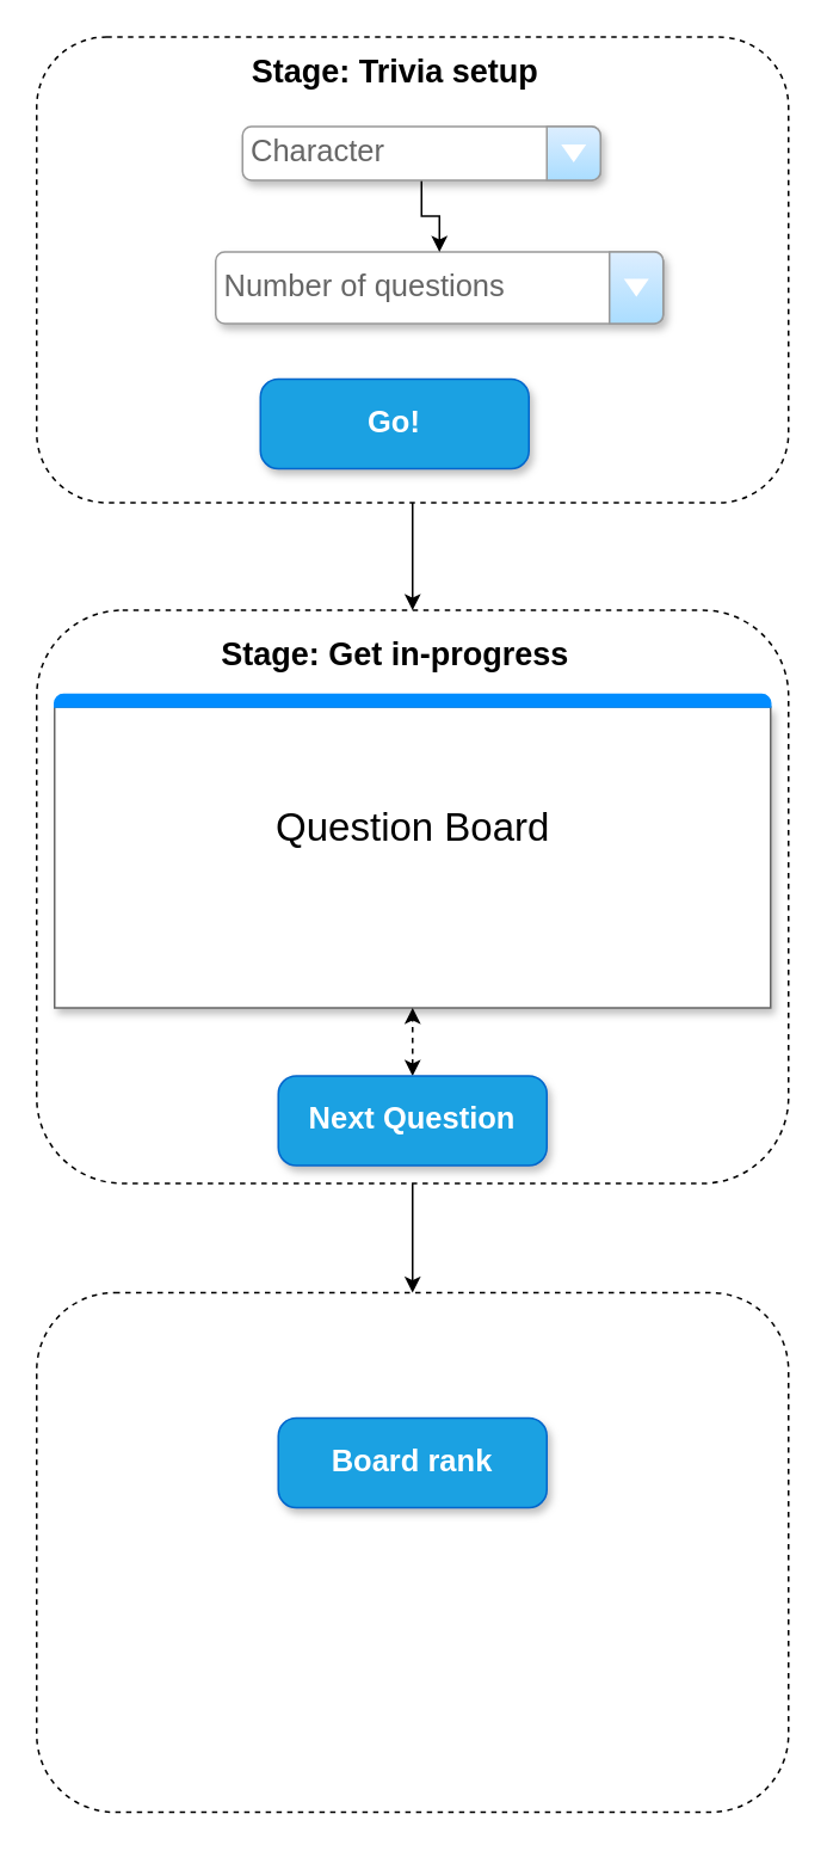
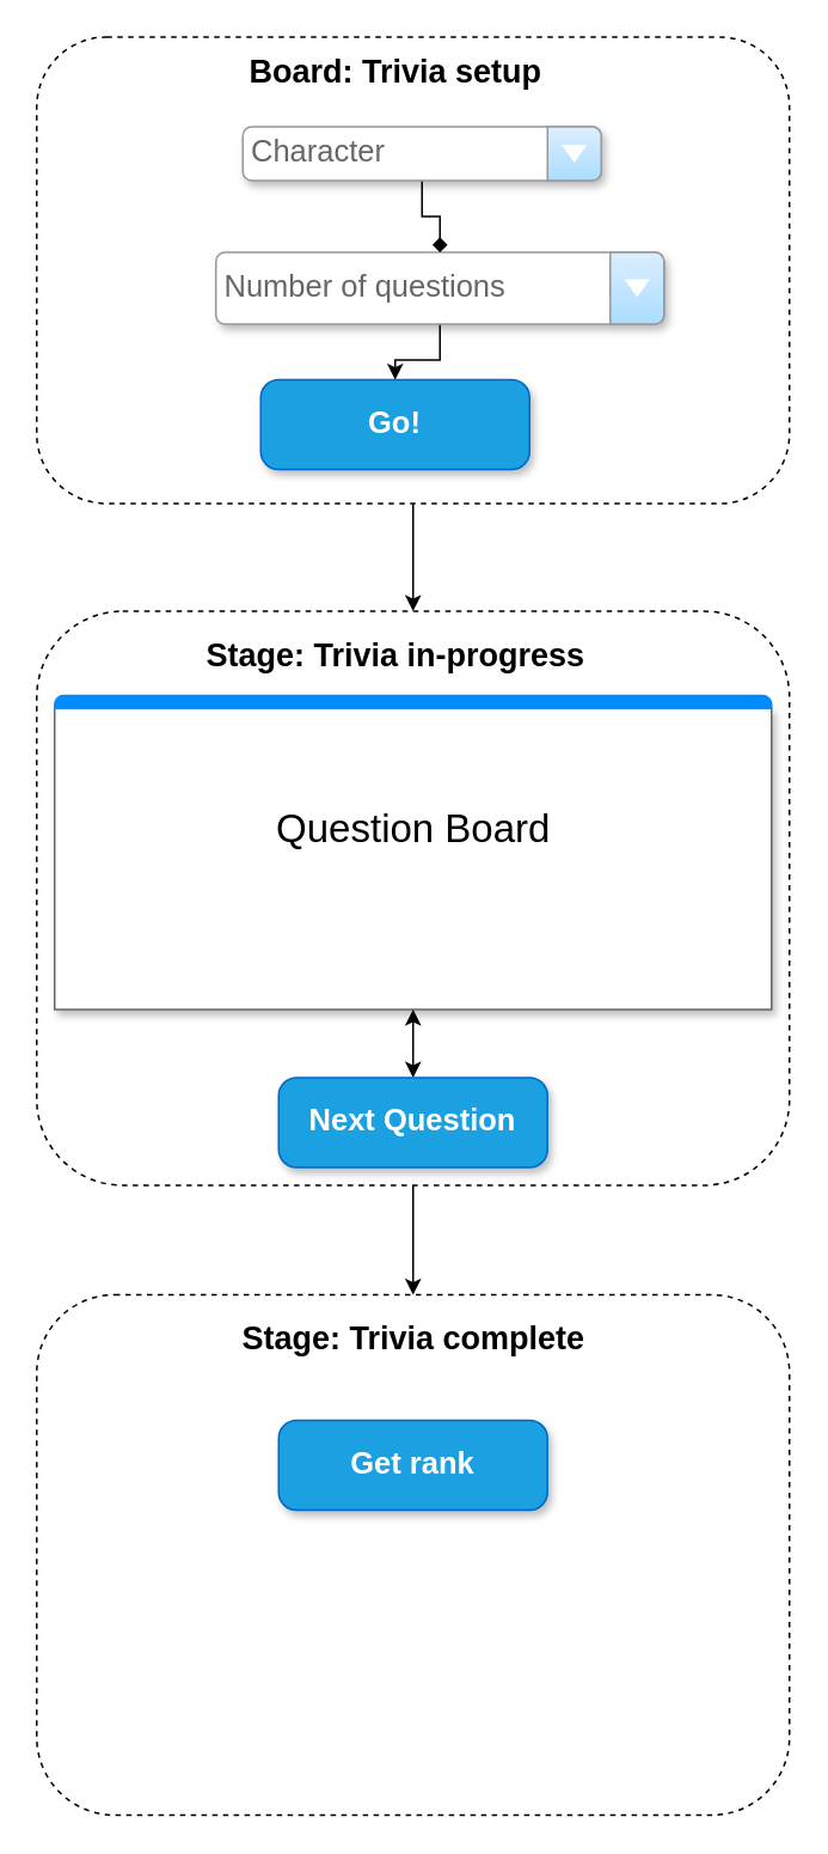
  <mxCell id="0" />
  <mxCell id="1" parent="0" />
  <mxCell id="2" value="" style="rounded=1;whiteSpace=wrap;html=1;dashed=1;" vertex="1" parent="1"><mxGeometry x="20" y="721" width="420" height="290" as="geometry" /></mxCell>
  <mxCell id="3" value="" style="edgeStyle=none;rounded=0;orthogonalLoop=1;jettySize=auto;html=1;startArrow=none;startFill=0;endArrow=classic;endFill=1;fontSize=22;" edge="1" parent="1" source="4" target="2"><mxGeometry relative="1" as="geometry" /></mxCell>
  <mxCell id="4" value="" style="rounded=1;whiteSpace=wrap;html=1;dashed=1;" vertex="1" parent="1"><mxGeometry x="20" y="340" width="420" height="320" as="geometry" /></mxCell>
  <mxCell id="5" value="" style="edgeStyle=none;rounded=0;orthogonalLoop=1;jettySize=auto;html=1;startArrow=none;startFill=0;endArrow=classic;endFill=1;fontSize=22;entryX=0.5;entryY=0;entryDx=0;entryDy=0;" edge="1" parent="1" source="6" target="4"><mxGeometry relative="1" as="geometry"><mxPoint x="230" y="330" as="targetPoint" /></mxGeometry></mxCell>
  <mxCell id="6" value="" style="rounded=1;whiteSpace=wrap;html=1;dashed=1;" vertex="1" parent="1"><mxGeometry x="20" y="20" width="420" height="260" as="geometry" /></mxCell>
  <mxCell id="7" value="Go!" style="strokeWidth=1;shadow=1;align=center;html=1;shape=mxgraph.mockup.buttons.button;mainText=;buttonStyle=round;fontSize=17;fontStyle=1;fillColor=#1ba1e2;whiteSpace=wrap;fontColor=#ffffff;perimeterSpacing=0;strokeColor=#0066CC;sketch=0;" vertex="1" parent="1"><mxGeometry x="145" y="211" width="150" height="50" as="geometry" /></mxCell>
+ <mxCell id="8" value="" style="edgeStyle=orthogonalEdgeStyle;rounded=0;orthogonalLoop=1;jettySize=auto;html=1;" edge="1" parent="1" source="9" target="7"><mxGeometry relative="1" as="geometry" /></mxCell>
  <mxCell id="9" value="Number of questions" style="strokeWidth=1;shadow=1;dashed=0;align=center;html=1;shape=mxgraph.mockup.forms.comboBox;strokeColor=#999999;fillColor=#ddeeff;align=left;fillColor2=#aaddff;mainText=;fontColor=#666666;fontSize=17;spacingLeft=3;" vertex="1" parent="1"><mxGeometry x="120" y="140" width="250" height="40" as="geometry" /></mxCell>
  <mxCell id="10" value="Question Board" style="strokeWidth=1;shadow=1;dashed=0;align=center;html=1;shape=mxgraph.mockup.containers.marginRect2;rectMarginTop=32;strokeColor=#666666;gradientColor=none;fontSize=22;" vertex="1" parent="1"><mxGeometry x="30" y="362" width="400" height="200" as="geometry" /></mxCell>
  <mxCell id="11" value="" style="strokeWidth=1;shadow=0;dashed=0;align=center;html=1;shape=mxgraph.mockup.containers.topButton;rSize=5;strokeColor=#008cff;fillColor=#008cff;gradientColor=none;resizeWidth=1;movable=0;deletable=1;" vertex="1" parent="10"><mxGeometry width="400" height="7" relative="1" as="geometry"><mxPoint y="25" as="offset" /></mxGeometry></mxCell>
- <mxCell id="12" value="" style="rounded=0;orthogonalLoop=1;jettySize=auto;html=1;fontSize=18;startArrow=classic;startFill=1;dashed=1;" edge="1" parent="1" source="13" target="10"><mxGeometry relative="1" as="geometry" /></mxCell>
+ <mxCell id="12" value="" style="rounded=0;orthogonalLoop=1;jettySize=auto;html=1;fontSize=18;startArrow=classic;startFill=1;" edge="1" parent="1" source="13" target="10"><mxGeometry relative="1" as="geometry" /></mxCell>
  <mxCell id="13" value="Next Question" style="strokeWidth=1;shadow=1;align=center;html=1;shape=mxgraph.mockup.buttons.button;strokeColor=#0066CC;fontColor=#ffffff;mainText=;buttonStyle=round;fontSize=17;fontStyle=1;fillColor=#1ba1e2;whiteSpace=wrap;sketch=0;" vertex="1" parent="1"><mxGeometry x="155" y="600" width="150" height="50" as="geometry" /></mxCell>
- <mxCell id="14" value="Board rank" style="strokeWidth=1;shadow=1;align=center;html=1;shape=mxgraph.mockup.buttons.button;strokeColor=#0066CC;fontColor=#ffffff;mainText=;buttonStyle=round;fontSize=17;fontStyle=1;fillColor=#1ba1e2;whiteSpace=wrap;sketch=0;" vertex="1" parent="1"><mxGeometry x="155" y="791" width="150" height="50" as="geometry" /></mxCell>
- <mxCell id="15" style="edgeStyle=orthogonalEdgeStyle;rounded=0;orthogonalLoop=1;jettySize=auto;html=1;" edge="1" parent="1" source="16" target="9"><mxGeometry relative="1" as="geometry" /></mxCell>
+ <mxCell id="14" value="Get rank" style="strokeWidth=1;shadow=1;align=center;html=1;shape=mxgraph.mockup.buttons.button;strokeColor=#0066CC;fontColor=#ffffff;mainText=;buttonStyle=round;fontSize=17;fontStyle=1;fillColor=#1ba1e2;whiteSpace=wrap;sketch=0;" vertex="1" parent="1"><mxGeometry x="155" y="791" width="150" height="50" as="geometry" /></mxCell>
+ <mxCell id="15" style="edgeStyle=orthogonalEdgeStyle;rounded=0;orthogonalLoop=1;jettySize=auto;html=1;endArrow=diamond;" edge="1" parent="1" source="16" target="9"><mxGeometry relative="1" as="geometry" /></mxCell>
  <mxCell id="16" value="Character" style="strokeWidth=1;shadow=1;dashed=0;align=center;html=1;shape=mxgraph.mockup.forms.comboBox;strokeColor=#999999;fillColor=#ddeeff;align=left;fillColor2=#aaddff;mainText=;fontColor=#666666;fontSize=17;spacingLeft=3;" vertex="1" parent="1"><mxGeometry x="135" y="70" width="200" height="30" as="geometry" /></mxCell>
- <mxCell id="17" value="Stage: Trivia setup" style="text;html=1;align=center;verticalAlign=middle;resizable=0;points=[];autosize=1;fontStyle=1;fontSize=18;" vertex="1" parent="1"><mxGeometry x="130" y="25" width="180" height="30" as="geometry" /></mxCell>
- <mxCell id="18" value="Stage: Get in-progress" style="text;html=1;align=center;verticalAlign=middle;resizable=0;points=[];autosize=1;fontStyle=1;fontSize=18;" vertex="1" parent="1"><mxGeometry x="105" y="350" width="230" height="30" as="geometry" /></mxCell>
+ <mxCell id="17" value="Board: Trivia setup" style="text;html=1;align=center;verticalAlign=middle;resizable=0;points=[];autosize=1;fontStyle=1;fontSize=18;" vertex="1" parent="1"><mxGeometry x="130" y="25" width="180" height="30" as="geometry" /></mxCell>
+ <mxCell id="18" value="Stage: Trivia in-progress" style="text;html=1;align=center;verticalAlign=middle;resizable=0;points=[];autosize=1;fontStyle=1;fontSize=18;" vertex="1" parent="1"><mxGeometry x="105" y="350" width="230" height="30" as="geometry" /></mxCell>
+ <mxCell id="19" value="Stage: Trivia complete" style="text;html=1;align=center;verticalAlign=middle;resizable=0;points=[];autosize=1;fontStyle=1;fontSize=18;" vertex="1" parent="1"><mxGeometry x="125" y="731" width="210" height="30" as="geometry" /></mxCell>
